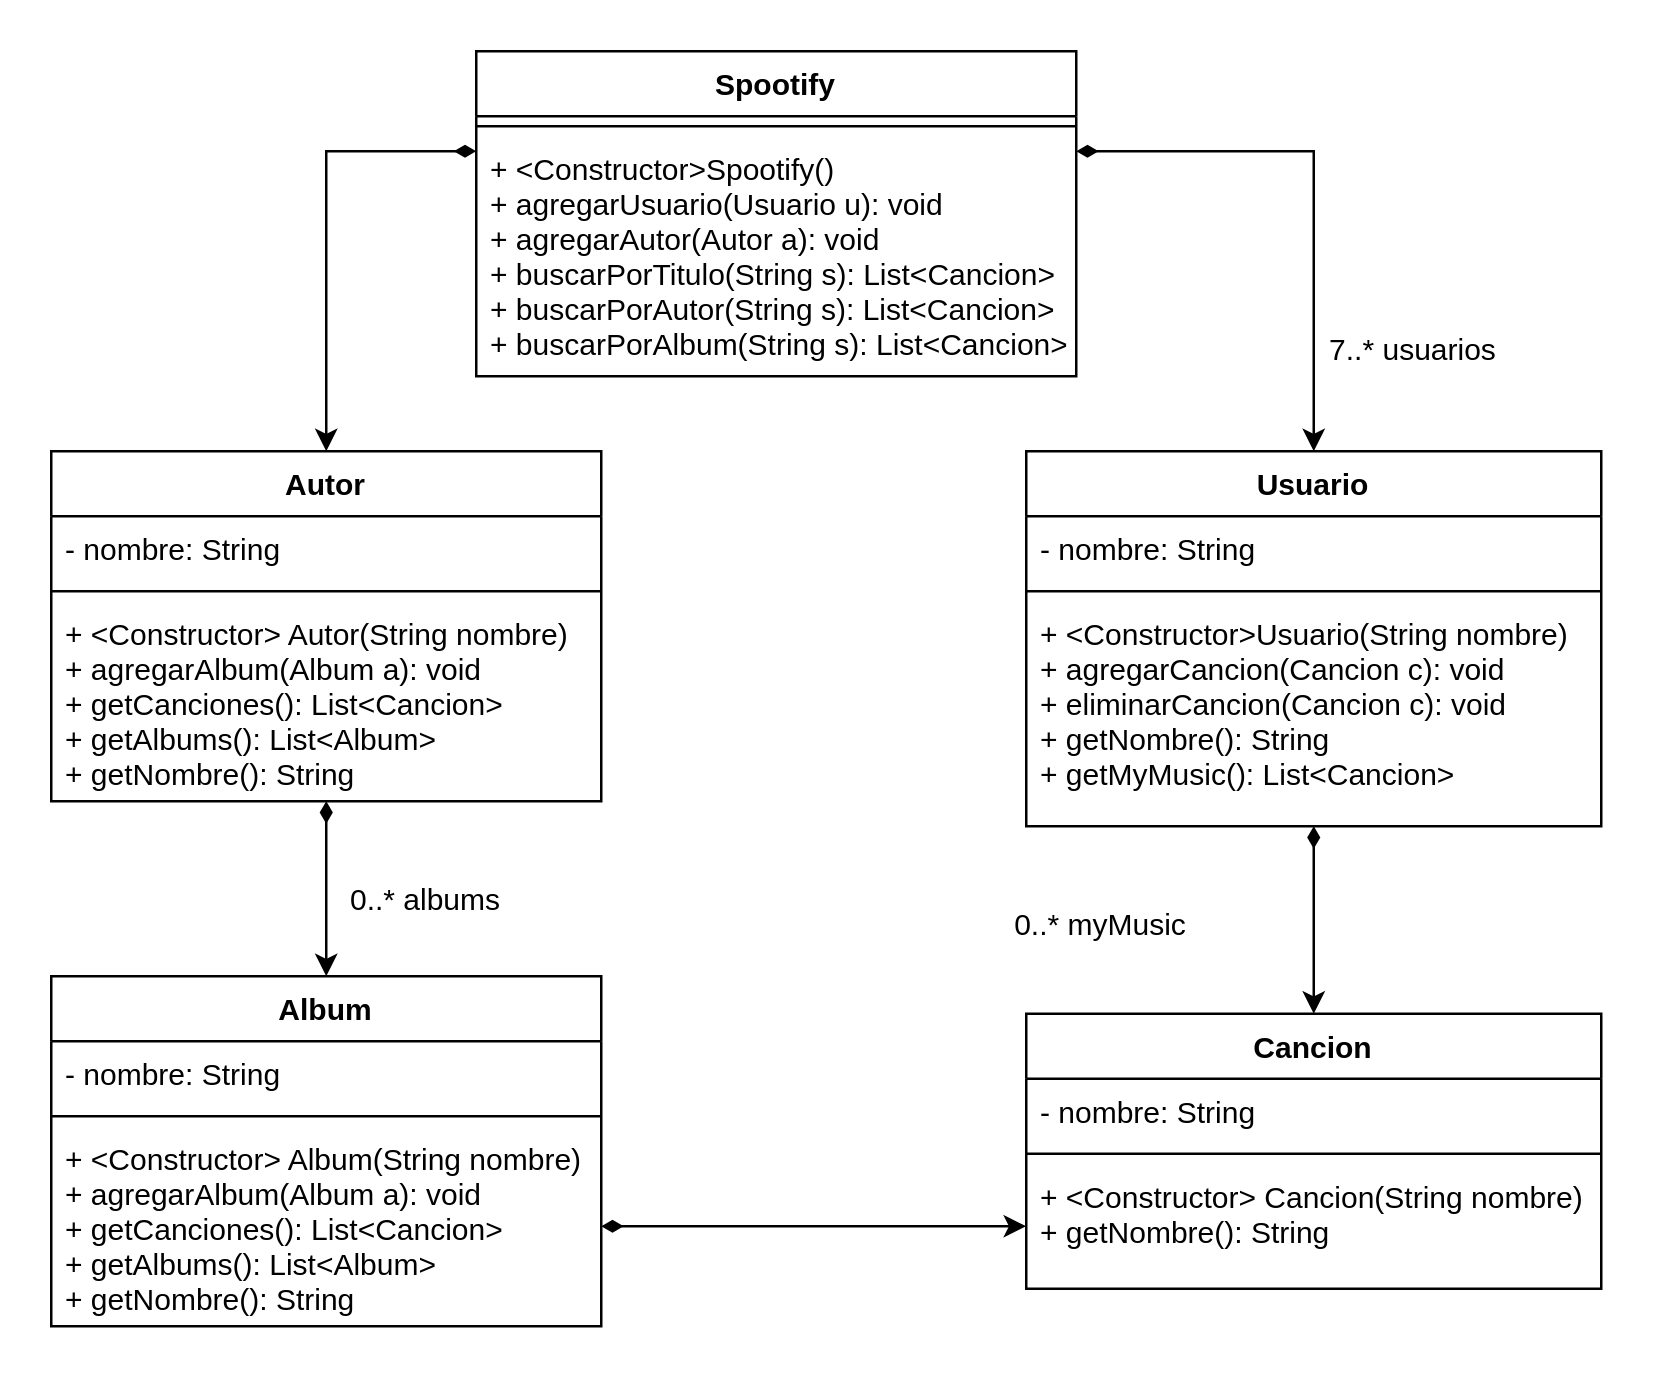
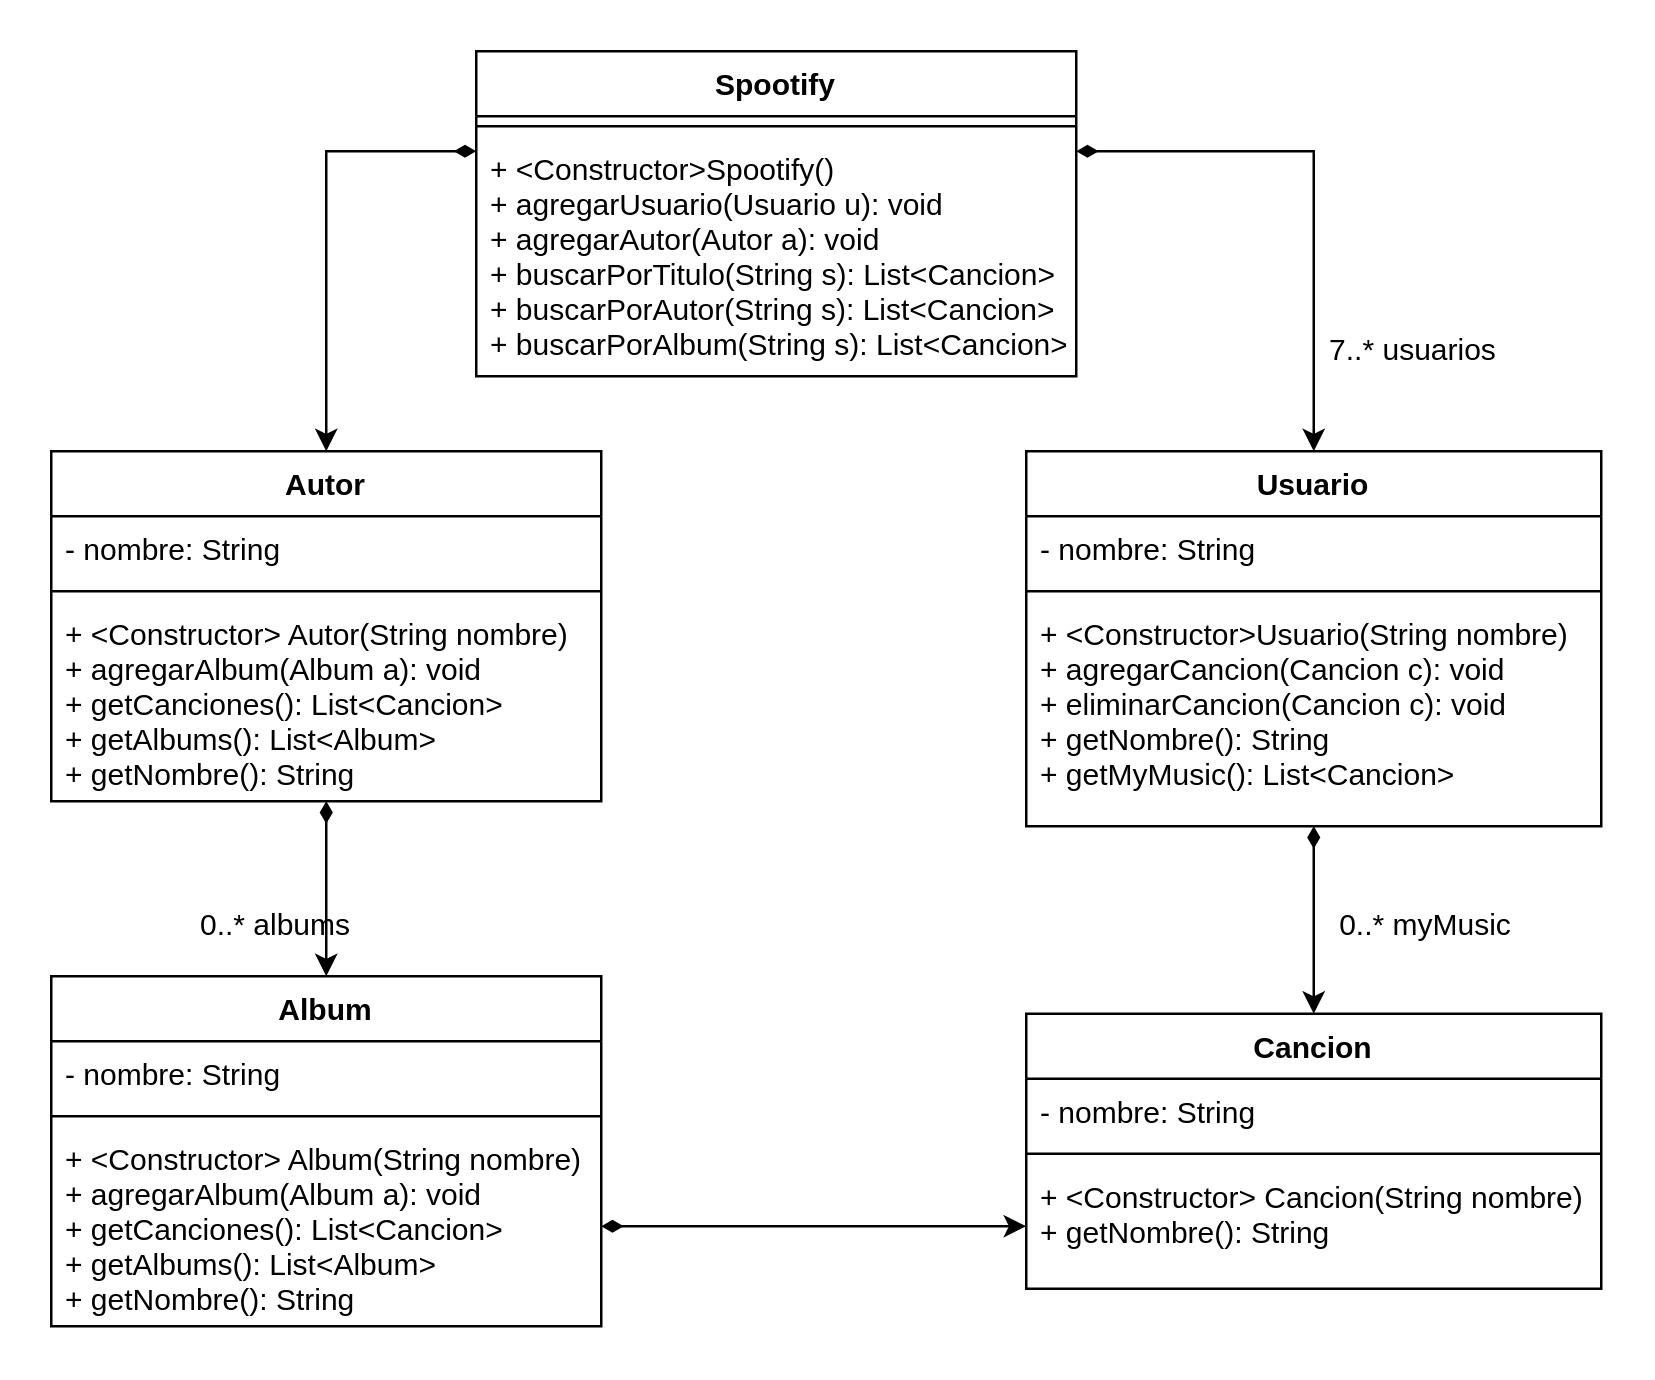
  <mxCell id="0" />
  <mxCell id="1" parent="0" />
  <mxCell id="2" value="Spootify" style="swimlane;fontStyle=1;align=center;verticalAlign=top;childLayout=stackLayout;horizontal=1;startSize=26;horizontalStack=0;resizeParent=1;resizeParentMax=0;resizeLast=0;collapsible=1;marginBottom=0;" vertex="1" parent="1"><mxGeometry x="190" y="20" width="240" height="130" as="geometry" /></mxCell>
  <mxCell id="3" value="" style="line;strokeWidth=1;fillColor=none;align=left;verticalAlign=middle;spacingTop=-1;spacingLeft=3;spacingRight=3;rotatable=0;labelPosition=right;points=[];portConstraint=eastwest;" vertex="1" parent="2"><mxGeometry y="26" width="240" height="8" as="geometry" /></mxCell>
  <mxCell id="4" value="+ &lt;Constructor&gt;Spootify()&#10;+ agregarUsuario(Usuario u): void&#10;+ agregarAutor(Autor a): void&#10;+ buscarPorTitulo(String s): List&lt;Cancion&gt;&#10;+ buscarPorAutor(String s): List&lt;Cancion&gt;&#10;+ buscarPorAlbum(String s): List&lt;Cancion&gt;" style="text;strokeColor=none;fillColor=none;align=left;verticalAlign=top;spacingLeft=4;spacingRight=4;overflow=hidden;rotatable=0;points=[[0,0.5],[1,0.5]];portConstraint=eastwest;" vertex="1" parent="2"><mxGeometry y="34" width="240" height="96" as="geometry" /></mxCell>
  <mxCell id="5" value="Usuario" style="swimlane;fontStyle=1;align=center;verticalAlign=top;childLayout=stackLayout;horizontal=1;startSize=26;horizontalStack=0;resizeParent=1;resizeParentMax=0;resizeLast=0;collapsible=1;marginBottom=0;" vertex="1" parent="1"><mxGeometry x="410" y="180" width="230" height="150" as="geometry" /></mxCell>
  <mxCell id="6" value="- nombre: String&#10;" style="text;strokeColor=none;fillColor=none;align=left;verticalAlign=top;spacingLeft=4;spacingRight=4;overflow=hidden;rotatable=0;points=[[0,0.5],[1,0.5]];portConstraint=eastwest;" vertex="1" parent="5"><mxGeometry y="26" width="230" height="26" as="geometry" /></mxCell>
  <mxCell id="7" value="" style="line;strokeWidth=1;fillColor=none;align=left;verticalAlign=middle;spacingTop=-1;spacingLeft=3;spacingRight=3;rotatable=0;labelPosition=right;points=[];portConstraint=eastwest;" vertex="1" parent="5"><mxGeometry y="52" width="230" height="8" as="geometry" /></mxCell>
  <mxCell id="8" value="+ &lt;Constructor&gt;Usuario(String nombre)&#10;+ agregarCancion(Cancion c): void&#10;+ eliminarCancion(Cancion c): void&#10;+ getNombre(): String&#10;+ getMyMusic(): List&lt;Cancion&gt;&#10;" style="text;strokeColor=none;fillColor=none;align=left;verticalAlign=top;spacingLeft=4;spacingRight=4;overflow=hidden;rotatable=0;points=[[0,0.5],[1,0.5]];portConstraint=eastwest;" vertex="1" parent="5"><mxGeometry y="60" width="230" height="90" as="geometry" /></mxCell>
  <mxCell id="9" value="Autor" style="swimlane;fontStyle=1;align=center;verticalAlign=top;childLayout=stackLayout;horizontal=1;startSize=26;horizontalStack=0;resizeParent=1;resizeParentMax=0;resizeLast=0;collapsible=1;marginBottom=0;" vertex="1" parent="1"><mxGeometry x="20" y="180" width="220" height="140" as="geometry" /></mxCell>
  <mxCell id="10" value="- nombre: String&#10;" style="text;strokeColor=none;fillColor=none;align=left;verticalAlign=top;spacingLeft=4;spacingRight=4;overflow=hidden;rotatable=0;points=[[0,0.5],[1,0.5]];portConstraint=eastwest;" vertex="1" parent="9"><mxGeometry y="26" width="220" height="26" as="geometry" /></mxCell>
  <mxCell id="11" value="" style="line;strokeWidth=1;fillColor=none;align=left;verticalAlign=middle;spacingTop=-1;spacingLeft=3;spacingRight=3;rotatable=0;labelPosition=right;points=[];portConstraint=eastwest;" vertex="1" parent="9"><mxGeometry y="52" width="220" height="8" as="geometry" /></mxCell>
  <mxCell id="12" value="+ &lt;Constructor&gt; Autor(String nombre)&#10;+ agregarAlbum(Album a): void&#10;+ getCanciones(): List&lt;Cancion&gt;&#10;+ getAlbums(): List&lt;Album&gt;&#10;+ getNombre(): String" style="text;strokeColor=none;fillColor=none;align=left;verticalAlign=top;spacingLeft=4;spacingRight=4;overflow=hidden;rotatable=0;points=[[0,0.5],[1,0.5]];portConstraint=eastwest;" vertex="1" parent="9"><mxGeometry y="60" width="220" height="80" as="geometry" /></mxCell>
  <mxCell id="13" value="Album" style="swimlane;fontStyle=1;align=center;verticalAlign=top;childLayout=stackLayout;horizontal=1;startSize=26;horizontalStack=0;resizeParent=1;resizeParentMax=0;resizeLast=0;collapsible=1;marginBottom=0;" vertex="1" parent="1"><mxGeometry x="20" y="390" width="220" height="140" as="geometry" /></mxCell>
  <mxCell id="14" value="- nombre: String&#10;" style="text;strokeColor=none;fillColor=none;align=left;verticalAlign=top;spacingLeft=4;spacingRight=4;overflow=hidden;rotatable=0;points=[[0,0.5],[1,0.5]];portConstraint=eastwest;" vertex="1" parent="13"><mxGeometry y="26" width="220" height="26" as="geometry" /></mxCell>
  <mxCell id="15" value="" style="line;strokeWidth=1;fillColor=none;align=left;verticalAlign=middle;spacingTop=-1;spacingLeft=3;spacingRight=3;rotatable=0;labelPosition=right;points=[];portConstraint=eastwest;" vertex="1" parent="13"><mxGeometry y="52" width="220" height="8" as="geometry" /></mxCell>
  <mxCell id="16" value="+ &lt;Constructor&gt; Album(String nombre)&#10;+ agregarAlbum(Album a): void&#10;+ getCanciones(): List&lt;Cancion&gt;&#10;+ getAlbums(): List&lt;Album&gt;&#10;+ getNombre(): String" style="text;strokeColor=none;fillColor=none;align=left;verticalAlign=top;spacingLeft=4;spacingRight=4;overflow=hidden;rotatable=0;points=[[0,0.5],[1,0.5]];portConstraint=eastwest;" vertex="1" parent="13"><mxGeometry y="60" width="220" height="80" as="geometry" /></mxCell>
  <mxCell id="17" style="edgeStyle=orthogonalEdgeStyle;rounded=0;orthogonalLoop=1;jettySize=auto;html=1;entryX=0.5;entryY=0;entryDx=0;entryDy=0;startArrow=diamondThin;startFill=1;" edge="1" parent="1" source="4" target="5"><mxGeometry relative="1" as="geometry"><Array as="points"><mxPoint x="525" y="60" /></Array></mxGeometry></mxCell>
  <mxCell id="18" style="edgeStyle=orthogonalEdgeStyle;rounded=0;orthogonalLoop=1;jettySize=auto;html=1;entryX=0.5;entryY=0;entryDx=0;entryDy=0;startArrow=diamondThin;startFill=1;" edge="1" parent="1" source="4" target="9"><mxGeometry relative="1" as="geometry"><Array as="points"><mxPoint x="130" y="60" /></Array></mxGeometry></mxCell>
  <mxCell id="19" style="edgeStyle=orthogonalEdgeStyle;rounded=0;orthogonalLoop=1;jettySize=auto;html=1;entryX=0.5;entryY=0;entryDx=0;entryDy=0;startArrow=diamondThin;startFill=1;" edge="1" parent="1" source="12" target="13"><mxGeometry relative="1" as="geometry"><Array as="points"><mxPoint x="130" y="360" /><mxPoint x="130" y="360" /></Array></mxGeometry></mxCell>
  <mxCell id="20" value="Cancion" style="swimlane;fontStyle=1;align=center;verticalAlign=top;childLayout=stackLayout;horizontal=1;startSize=26;horizontalStack=0;resizeParent=1;resizeParentMax=0;resizeLast=0;collapsible=1;marginBottom=0;" vertex="1" parent="1"><mxGeometry x="410" y="405" width="230" height="110" as="geometry" /></mxCell>
  <mxCell id="21" value="- nombre: String&#10;" style="text;strokeColor=none;fillColor=none;align=left;verticalAlign=top;spacingLeft=4;spacingRight=4;overflow=hidden;rotatable=0;points=[[0,0.5],[1,0.5]];portConstraint=eastwest;" vertex="1" parent="20"><mxGeometry y="26" width="230" height="26" as="geometry" /></mxCell>
  <mxCell id="22" value="" style="line;strokeWidth=1;fillColor=none;align=left;verticalAlign=middle;spacingTop=-1;spacingLeft=3;spacingRight=3;rotatable=0;labelPosition=right;points=[];portConstraint=eastwest;" vertex="1" parent="20"><mxGeometry y="52" width="230" height="8" as="geometry" /></mxCell>
  <mxCell id="23" value="+ &lt;Constructor&gt; Cancion(String nombre)&#10;+ getNombre(): String" style="text;strokeColor=none;fillColor=none;align=left;verticalAlign=top;spacingLeft=4;spacingRight=4;overflow=hidden;rotatable=0;points=[[0,0.5],[1,0.5]];portConstraint=eastwest;" vertex="1" parent="20"><mxGeometry y="60" width="230" height="50" as="geometry" /></mxCell>
  <mxCell id="24" style="edgeStyle=orthogonalEdgeStyle;rounded=0;orthogonalLoop=1;jettySize=auto;html=1;entryX=0;entryY=0.5;entryDx=0;entryDy=0;startArrow=diamondThin;startFill=1;" edge="1" parent="1" source="16" target="23"><mxGeometry relative="1" as="geometry" /></mxCell>
  <mxCell id="25" style="edgeStyle=orthogonalEdgeStyle;rounded=0;orthogonalLoop=1;jettySize=auto;html=1;entryX=0.5;entryY=0;entryDx=0;entryDy=0;startArrow=diamondThin;startFill=1;" edge="1" parent="1" source="8" target="20"><mxGeometry relative="1" as="geometry"><Array as="points"><mxPoint x="525" y="350" /><mxPoint x="525" y="350" /></Array></mxGeometry></mxCell>
  <mxCell id="26" value="7..* usuarios" style="text;html=1;strokeColor=none;fillColor=none;align=center;verticalAlign=middle;whiteSpace=wrap;rounded=0;" vertex="1" parent="1"><mxGeometry x="530" y="130" width="70" height="20" as="geometry" /></mxCell>
- <mxCell id="27" value="0..* myMusic" style="text;html=1;strokeColor=none;fillColor=none;align=center;verticalAlign=middle;whiteSpace=wrap;rounded=0;" vertex="1" parent="1"><mxGeometry x="400" y="360" width="80" height="20" as="geometry" /></mxCell>
- <mxCell id="28" value="0..* albums" style="text;html=1;strokeColor=none;fillColor=none;align=center;verticalAlign=middle;whiteSpace=wrap;rounded=0;" vertex="1" parent="1"><mxGeometry x="130" y="350" width="80" height="20" as="geometry" /></mxCell>
+ <mxCell id="27" value="0..* myMusic" style="text;html=1;strokeColor=none;fillColor=none;align=center;verticalAlign=middle;whiteSpace=wrap;rounded=0;" vertex="1" parent="1"><mxGeometry x="530" y="360" width="80" height="20" as="geometry" /></mxCell>
+ <mxCell id="28" value="0..* albums" style="text;html=1;strokeColor=none;fillColor=none;align=center;verticalAlign=middle;whiteSpace=wrap;rounded=0;" vertex="1" parent="1"><mxGeometry x="70" y="360" width="80" height="20" as="geometry" /></mxCell>
